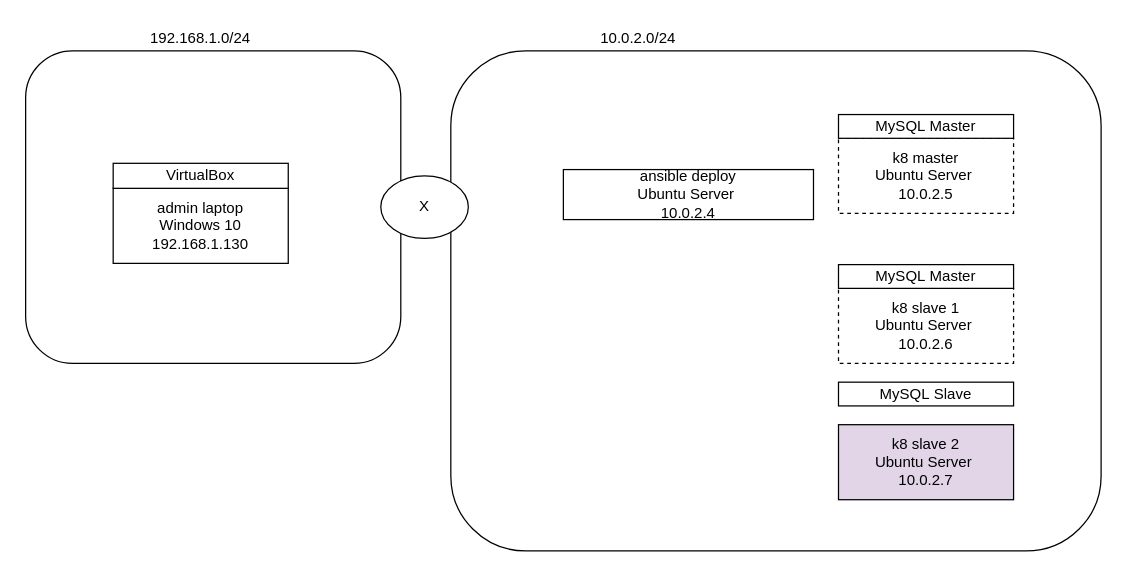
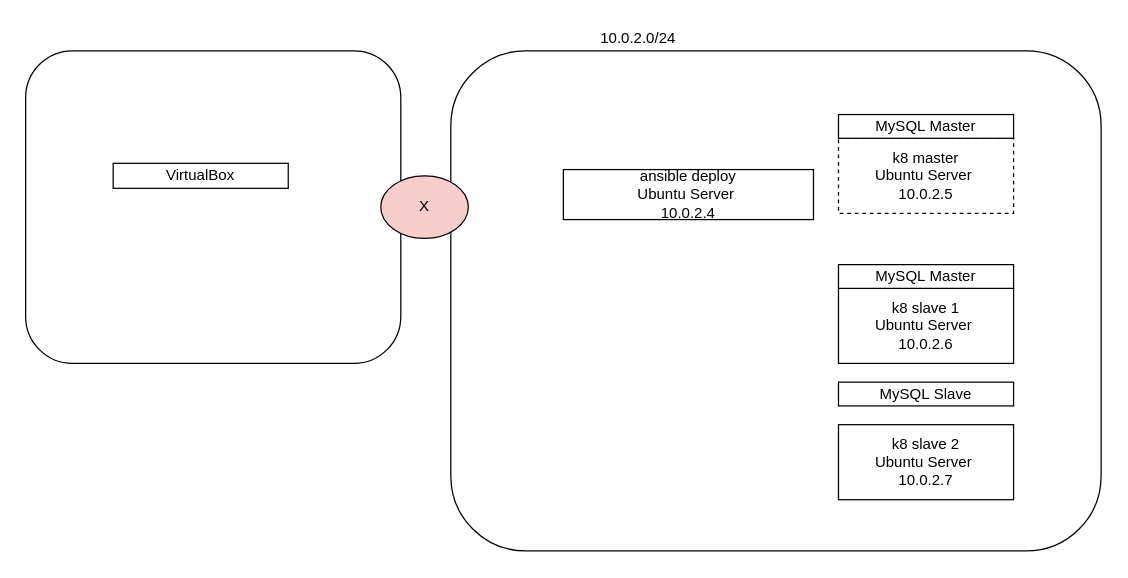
  <mxCell id="0" />
  <mxCell id="1" parent="0" />
  <mxCell id="2" value="" style="rounded=1;whiteSpace=wrap;html=1;" vertex="1" parent="1"><mxGeometry x="360" y="40" width="520" height="400" as="geometry" /></mxCell>
  <mxCell id="3" value="" style="rounded=1;whiteSpace=wrap;html=1;" vertex="1" parent="1"><mxGeometry x="20" y="40" width="300" height="250" as="geometry" /></mxCell>
- <mxCell id="4" value="X" style="ellipse;whiteSpace=wrap;html=1;" vertex="1" parent="1"><mxGeometry x="304" y="140" width="70" height="50" as="geometry" /></mxCell>
- <mxCell id="5" value="192.168.1.0/24" style="text;html=1;strokeColor=none;fillColor=none;align=center;verticalAlign=middle;whiteSpace=wrap;rounded=0;" vertex="1" parent="1"><mxGeometry x="40" y="20" width="240" height="20" as="geometry" /></mxCell>
+ <mxCell id="4" value="X" style="ellipse;whiteSpace=wrap;html=1;fillColor=#f8cecc;" vertex="1" parent="1"><mxGeometry x="304" y="140" width="70" height="50" as="geometry" /></mxCell>
  <mxCell id="6" value="10.0.2.0/24" style="text;html=1;strokeColor=none;fillColor=none;align=center;verticalAlign=middle;whiteSpace=wrap;rounded=0;" vertex="1" parent="1"><mxGeometry x="390" y="20" width="240" height="20" as="geometry" /></mxCell>
  <mxCell id="7" value="k8 master&lt;br&gt;Ubuntu Server&amp;nbsp;&lt;br&gt;10.0.2.5" style="rounded=0;whiteSpace=wrap;html=1;dashed=1;" vertex="1" parent="1"><mxGeometry x="670" y="110" width="140" height="60" as="geometry" /></mxCell>
- <mxCell id="8" value="k8 slave 1&lt;br&gt;Ubuntu Server&amp;nbsp;&lt;br&gt;10.0.2.6" style="rounded=0;whiteSpace=wrap;html=1;dashed=1;" vertex="1" parent="1"><mxGeometry x="670" y="230" width="140" height="60" as="geometry" /></mxCell>
- <mxCell id="9" value="k8 slave 2&lt;br&gt;Ubuntu Server&amp;nbsp;&lt;br&gt;10.0.2.7" style="rounded=0;whiteSpace=wrap;html=1;fillColor=#e1d5e7;" vertex="1" parent="1"><mxGeometry x="670" y="339" width="140" height="60" as="geometry" /></mxCell>
+ <mxCell id="8" value="k8 slave 1&lt;br&gt;Ubuntu Server&amp;nbsp;&lt;br&gt;10.0.2.6" style="rounded=0;whiteSpace=wrap;html=1;" vertex="1" parent="1"><mxGeometry x="670" y="230" width="140" height="60" as="geometry" /></mxCell>
+ <mxCell id="9" value="k8 slave 2&lt;br&gt;Ubuntu Server&amp;nbsp;&lt;br&gt;10.0.2.7" style="rounded=0;whiteSpace=wrap;html=1;" vertex="1" parent="1"><mxGeometry x="670" y="339" width="140" height="60" as="geometry" /></mxCell>
  <mxCell id="10" value="MySQL&amp;nbsp;Master" style="rounded=0;whiteSpace=wrap;html=1;" vertex="1" parent="1"><mxGeometry x="670" y="211" width="140" height="19" as="geometry" /></mxCell>
  <mxCell id="11" value="MySQL&amp;nbsp;Slave" style="rounded=0;whiteSpace=wrap;html=1;" vertex="1" parent="1"><mxGeometry x="670" y="305" width="140" height="19" as="geometry" /></mxCell>
  <mxCell id="12" value="MySQL&amp;nbsp;Master" style="rounded=0;whiteSpace=wrap;html=1;" vertex="1" parent="1"><mxGeometry x="670" y="91" width="140" height="19" as="geometry" /></mxCell>
  <mxCell id="13" value="ansible deploy&lt;br&gt;Ubuntu Server&amp;nbsp;&lt;br&gt;10.0.2.4" style="rounded=0;whiteSpace=wrap;html=1;" vertex="1" parent="1"><mxGeometry x="450" y="135" width="200" height="40" as="geometry" /></mxCell>
- <mxCell id="14" value="admin laptop&lt;br&gt;Windows 10&lt;br&gt;192.168.1.130" style="rounded=0;whiteSpace=wrap;html=1;" vertex="1" parent="1"><mxGeometry x="90" y="150" width="140" height="60" as="geometry" /></mxCell>
  <mxCell id="15" value="VirtualBox" style="rounded=0;whiteSpace=wrap;html=1;" vertex="1" parent="1"><mxGeometry x="90" y="130" width="140" height="20" as="geometry" /></mxCell>
